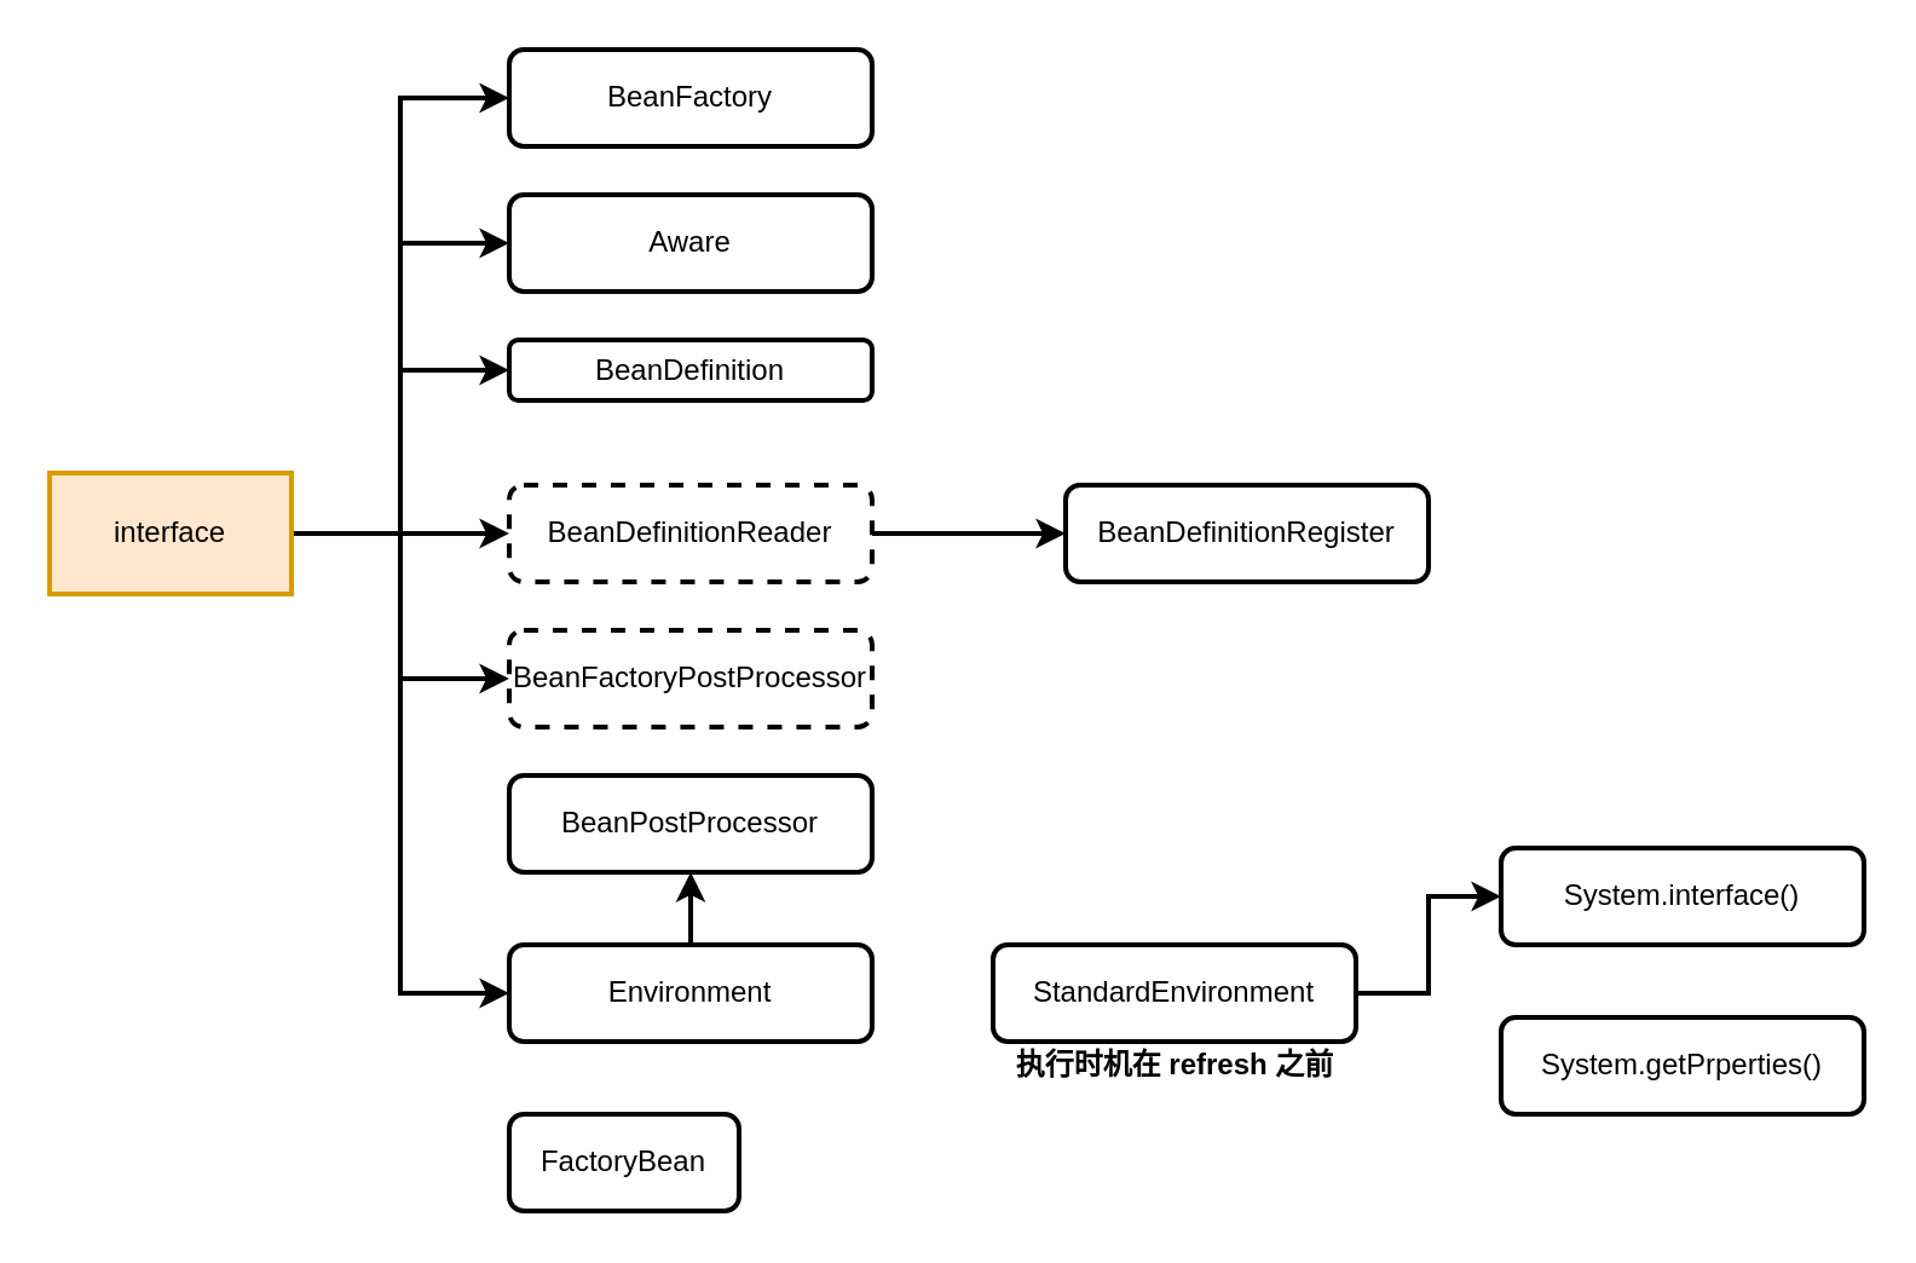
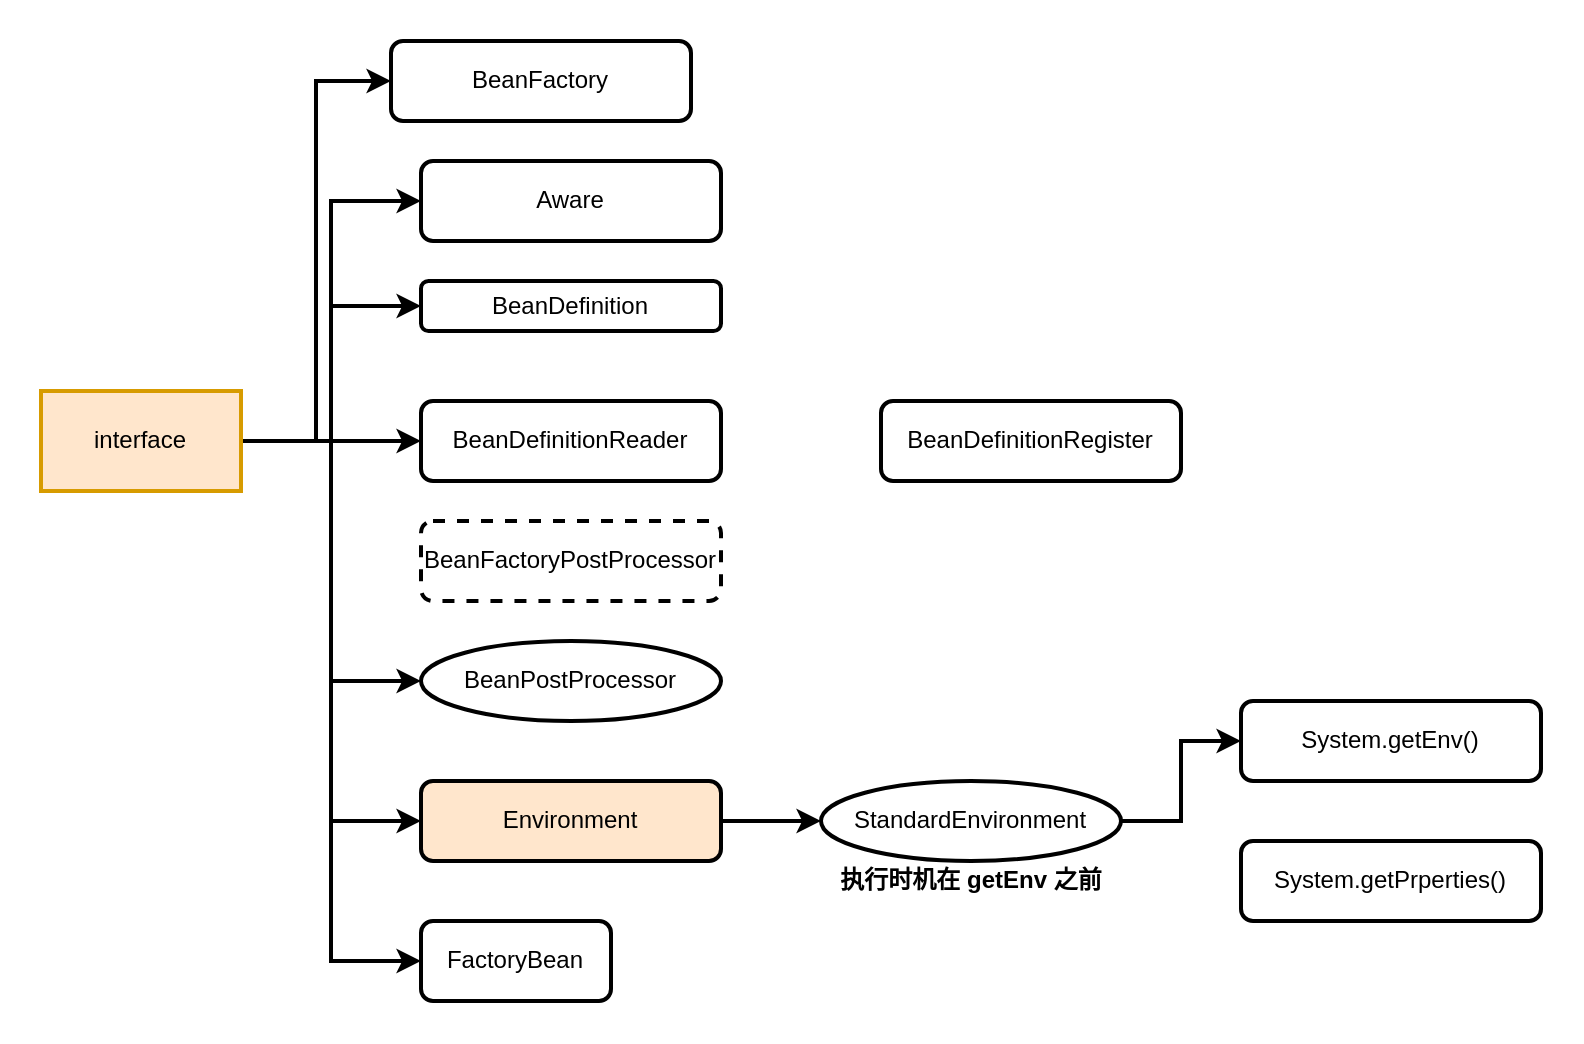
  <mxCell id="0" />
  <mxCell id="1" parent="0" />
  <mxCell id="2" value="" style="edgeStyle=orthogonalEdgeStyle;rounded=0;orthogonalLoop=1;jettySize=auto;html=1;fontStyle=0;fontSize=12;strokeWidth=2;entryX=0;entryY=0.5;entryDx=0;entryDy=0;" edge="1" parent="1" source="10" target="11"><mxGeometry relative="1" as="geometry" /></mxCell>
  <mxCell id="3" style="edgeStyle=orthogonalEdgeStyle;rounded=0;orthogonalLoop=1;jettySize=auto;html=1;entryX=0;entryY=0.5;entryDx=0;entryDy=0;fontSize=12;strokeWidth=2;" edge="1" parent="1" source="10" target="12"><mxGeometry relative="1" as="geometry" /></mxCell>
  <mxCell id="4" style="edgeStyle=orthogonalEdgeStyle;rounded=0;orthogonalLoop=1;jettySize=auto;html=1;entryX=0;entryY=0.5;entryDx=0;entryDy=0;fontSize=12;strokeWidth=2;" edge="1" parent="1" source="10" target="15"><mxGeometry relative="1" as="geometry" /></mxCell>
- <mxCell id="5" style="edgeStyle=orthogonalEdgeStyle;rounded=0;orthogonalLoop=1;jettySize=auto;html=1;entryX=0;entryY=0.5;entryDx=0;entryDy=0;fontSize=12;strokeWidth=2;" edge="1" parent="1" source="10" target="16"><mxGeometry relative="1" as="geometry" /></mxCell>
+ <mxCell id="6" style="edgeStyle=orthogonalEdgeStyle;rounded=0;orthogonalLoop=1;jettySize=auto;html=1;entryX=0;entryY=0.5;entryDx=0;entryDy=0;fontSize=12;strokeWidth=2;" edge="1" parent="1" source="10" target="17"><mxGeometry relative="1" as="geometry" /></mxCell>
  <mxCell id="7" style="edgeStyle=orthogonalEdgeStyle;rounded=0;orthogonalLoop=1;jettySize=auto;html=1;entryX=0;entryY=0.5;entryDx=0;entryDy=0;fontSize=12;strokeWidth=2;" edge="1" parent="1" source="10" target="19"><mxGeometry relative="1" as="geometry" /></mxCell>
  <mxCell id="8" style="edgeStyle=orthogonalEdgeStyle;rounded=0;orthogonalLoop=1;jettySize=auto;html=1;entryX=0;entryY=0.5;entryDx=0;entryDy=0;fontSize=12;strokeWidth=2;" edge="1" parent="1" source="10" target="13"><mxGeometry relative="1" as="geometry" /></mxCell>
+ <mxCell id="9" style="edgeStyle=orthogonalEdgeStyle;rounded=0;orthogonalLoop=1;jettySize=auto;html=1;entryX=0;entryY=0.5;entryDx=0;entryDy=0;fontSize=12;strokeWidth=2;" edge="1" parent="1" source="10" target="25"><mxGeometry relative="1" as="geometry" /></mxCell>
  <mxCell id="10" value="interface" style="whiteSpace=wrap;html=1;strokeWidth=2;fontStyle=0;fillColor=#ffe6cc;strokeColor=#d79b00;rounded=0;" parent="1" vertex="1"><mxGeometry x="20" y="195" width="100" height="50" as="geometry" /></mxCell>
- <mxCell id="11" value="BeanFactory" style="rounded=1;whiteSpace=wrap;html=1;strokeWidth=2;fontStyle=0" vertex="1" parent="1"><mxGeometry x="210" y="20" width="150" height="40" as="geometry" /></mxCell>
+ <mxCell id="11" value="BeanFactory" style="rounded=1;whiteSpace=wrap;html=1;strokeWidth=2;fontStyle=0" vertex="1" parent="1"><mxGeometry x="195" y="20" width="150" height="40" as="geometry" /></mxCell>
  <mxCell id="12" value="Aware&lt;span style=&quot;color: rgba(0 , 0 , 0 , 0) ; font-family: monospace ; font-size: 0px&quot;&gt;%3CmxGraphModel%3E%3Croot%3E%3CmxCell%20id%3D%220%22%2F%3E%3CmxCell%20id%3D%221%22%20parent%3D%220%22%2F%3E%3CmxCell%20id%3D%222%22%20value%3D%22BeanFactory%22%20style%3D%22rounded%3D1%3BwhiteSpace%3Dwrap%3Bhtml%3D1%3BstrokeWidth%3D2%3BfontStyle%3D0%22%20vertex%3D%221%22%20parent%3D%221%22%3E%3CmxGeometry%20x%3D%22270%22%20y%3D%2280%22%20width%3D%22150%22%20height%3D%2240%22%20as%3D%22geometry%22%2F%3E%3C%2FmxCell%3E%3C%2Froot%3E%3C%2FmxGraphModel%3E&lt;/span&gt;" style="rounded=1;whiteSpace=wrap;html=1;strokeWidth=2;fontStyle=0" vertex="1" parent="1"><mxGeometry x="210" y="80" width="150" height="40" as="geometry" /></mxCell>
  <mxCell id="13" value="BeanDefinition" style="rounded=1;whiteSpace=wrap;html=1;strokeWidth=2;fontStyle=0" vertex="1" parent="1"><mxGeometry x="210" y="140" width="150" height="25" as="geometry" /></mxCell>
- <mxCell id="14" value="" style="edgeStyle=orthogonalEdgeStyle;rounded=0;orthogonalLoop=1;jettySize=auto;html=1;fontSize=12;strokeWidth=2;" edge="1" parent="1" source="15" target="26"><mxGeometry relative="1" as="geometry" /></mxCell>
- <mxCell id="15" value="BeanDefinitionReader" style="rounded=1;whiteSpace=wrap;html=1;strokeWidth=2;fontStyle=0;dashed=1;" vertex="1" parent="1"><mxGeometry x="210" y="200" width="150" height="40" as="geometry" /></mxCell>
+ <mxCell id="15" value="BeanDefinitionReader" style="rounded=1;whiteSpace=wrap;html=1;strokeWidth=2;fontStyle=0" vertex="1" parent="1"><mxGeometry x="210" y="200" width="150" height="40" as="geometry" /></mxCell>
  <mxCell id="16" value="BeanFactoryPostProcessor" style="rounded=1;whiteSpace=wrap;html=1;strokeWidth=2;fontStyle=0;dashed=1;" vertex="1" parent="1"><mxGeometry x="210" y="260" width="150" height="40" as="geometry" /></mxCell>
- <mxCell id="17" value="BeanPostProcessor" style="rounded=1;whiteSpace=wrap;html=1;strokeWidth=2;fontStyle=0" vertex="1" parent="1"><mxGeometry x="210" y="320" width="150" height="40" as="geometry" /></mxCell>
- <mxCell id="18" value="" style="edgeStyle=orthogonalEdgeStyle;rounded=0;orthogonalLoop=1;jettySize=auto;html=1;fontSize=12;strokeWidth=2;" edge="1" parent="1" source="19" target="17"><mxGeometry relative="1" as="geometry" /></mxCell>
- <mxCell id="19" value="Environment" style="rounded=1;whiteSpace=wrap;html=1;strokeWidth=2;fontStyle=0" vertex="1" parent="1"><mxGeometry x="210" y="390" width="150" height="40" as="geometry" /></mxCell>
+ <mxCell id="17" value="BeanPostProcessor" style="ellipse;whiteSpace=wrap;html=1;strokeWidth=2;fontStyle=0;" vertex="1" parent="1"><mxGeometry x="210" y="320" width="150" height="40" as="geometry" /></mxCell>
+ <mxCell id="18" value="" style="edgeStyle=orthogonalEdgeStyle;rounded=0;orthogonalLoop=1;jettySize=auto;html=1;fontSize=12;strokeWidth=2;" edge="1" parent="1" source="19" target="21"><mxGeometry relative="1" as="geometry" /></mxCell>
+ <mxCell id="19" value="Environment" style="rounded=1;whiteSpace=wrap;html=1;strokeWidth=2;fontStyle=0;fillColor=#ffe6cc;" vertex="1" parent="1"><mxGeometry x="210" y="390" width="150" height="40" as="geometry" /></mxCell>
  <mxCell id="20" value="" style="edgeStyle=orthogonalEdgeStyle;rounded=0;orthogonalLoop=1;jettySize=auto;html=1;fontSize=12;strokeWidth=2;entryX=0;entryY=0.5;entryDx=0;entryDy=0;" edge="1" parent="1" source="21" target="22"><mxGeometry relative="1" as="geometry" /></mxCell>
- <mxCell id="21" value="StandardEnvironment" style="rounded=1;whiteSpace=wrap;html=1;strokeWidth=2;fontStyle=0" vertex="1" parent="1"><mxGeometry x="410" y="390" width="150" height="40" as="geometry" /></mxCell>
- <mxCell id="22" value="System.interface()" style="rounded=1;whiteSpace=wrap;html=1;strokeWidth=2;fontStyle=0" vertex="1" parent="1"><mxGeometry x="620" y="350" width="150" height="40" as="geometry" /></mxCell>
+ <mxCell id="21" value="StandardEnvironment" style="ellipse;whiteSpace=wrap;html=1;strokeWidth=2;fontStyle=0;" vertex="1" parent="1"><mxGeometry x="410" y="390" width="150" height="40" as="geometry" /></mxCell>
+ <mxCell id="22" value="System.getEnv()" style="rounded=1;whiteSpace=wrap;html=1;strokeWidth=2;fontStyle=0" vertex="1" parent="1"><mxGeometry x="620" y="350" width="150" height="40" as="geometry" /></mxCell>
  <mxCell id="23" value="System.getPrperties()" style="rounded=1;whiteSpace=wrap;html=1;strokeWidth=2;fontStyle=0" vertex="1" parent="1"><mxGeometry x="620" y="420" width="150" height="40" as="geometry" /></mxCell>
- <mxCell id="24" value="&lt;b&gt;执行时机在 refresh 之前&lt;/b&gt;" style="text;html=1;align=center;verticalAlign=middle;resizable=0;points=[];autosize=1;strokeColor=none;fontSize=12;" vertex="1" parent="1"><mxGeometry x="410" y="430" width="150" height="20" as="geometry" /></mxCell>
+ <mxCell id="24" value="&lt;b&gt;执行时机在 getEnv 之前&lt;/b&gt;" style="text;html=1;align=center;verticalAlign=middle;resizable=0;points=[];autosize=1;strokeColor=none;fontSize=12;" vertex="1" parent="1"><mxGeometry x="410" y="430" width="150" height="20" as="geometry" /></mxCell>
  <mxCell id="25" value="FactoryBean" style="rounded=1;whiteSpace=wrap;html=1;strokeWidth=2;fontStyle=0" vertex="1" parent="1"><mxGeometry x="210" y="460" width="95" height="40" as="geometry" /></mxCell>
  <mxCell id="26" value="BeanDefinitionRegister" style="rounded=1;whiteSpace=wrap;html=1;strokeWidth=2;fontStyle=0" vertex="1" parent="1"><mxGeometry x="440" y="200" width="150" height="40" as="geometry" /></mxCell>
